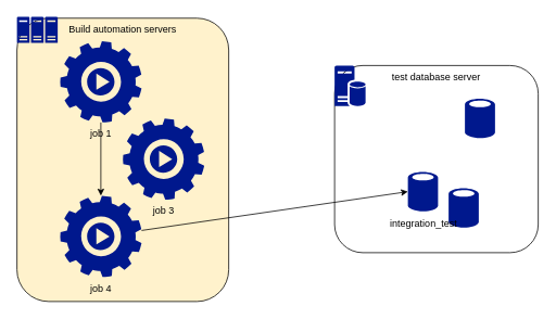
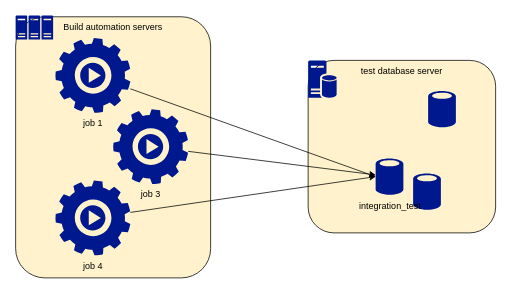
  <mxCell id="0" />
  <mxCell id="1" parent="0" />
- <mxCell id="2" value="test database server" style="rounded=1;whiteSpace=wrap;html=1;verticalAlign=top;" vertex="1" parent="1"><mxGeometry x="410" y="80" width="250" height="230" as="geometry" /></mxCell>
+ <mxCell id="2" value="test database server" style="rounded=1;whiteSpace=wrap;html=1;verticalAlign=top;fillColor=#fff2cc;" vertex="1" parent="1"><mxGeometry x="410" y="80" width="250" height="230" as="geometry" /></mxCell>
  <mxCell id="3" value="" style="sketch=0;aspect=fixed;pointerEvents=1;shadow=0;dashed=0;html=1;strokeColor=none;labelPosition=center;verticalLabelPosition=bottom;verticalAlign=top;align=center;fillColor=#00188D;shape=mxgraph.mscae.enterprise.database_server" vertex="1" parent="1"><mxGeometry x="410" y="80" width="38" height="50" as="geometry" /></mxCell>
  <mxCell id="4" value="" style="sketch=0;aspect=fixed;pointerEvents=1;shadow=0;dashed=0;html=1;strokeColor=none;labelPosition=center;verticalLabelPosition=bottom;verticalAlign=top;align=center;fillColor=#00188D;shape=mxgraph.mscae.enterprise.database_generic" vertex="1" parent="1"><mxGeometry x="550" y="230" width="37" height="50" as="geometry" /></mxCell>
  <mxCell id="5" value="&lt;div&gt;integration_test&lt;/div&gt;" style="sketch=0;aspect=fixed;pointerEvents=1;shadow=0;dashed=0;html=1;strokeColor=none;labelPosition=center;verticalLabelPosition=bottom;verticalAlign=top;align=center;fillColor=#00188D;shape=mxgraph.mscae.enterprise.database_generic" vertex="1" parent="1"><mxGeometry x="500" y="210" width="37" height="50" as="geometry" /></mxCell>
  <mxCell id="6" value="" style="sketch=0;aspect=fixed;pointerEvents=1;shadow=0;dashed=0;html=1;strokeColor=none;labelPosition=center;verticalLabelPosition=bottom;verticalAlign=top;align=center;fillColor=#00188D;shape=mxgraph.mscae.enterprise.database_generic" vertex="1" parent="1"><mxGeometry x="570" y="120" width="37" height="50" as="geometry" /></mxCell>
  <mxCell id="7" value="Build automation servers" style="rounded=1;whiteSpace=wrap;html=1;verticalAlign=top;fillColor=#fff2cc;" vertex="1" parent="1"><mxGeometry x="20" y="21.86" width="260" height="348.14" as="geometry" /></mxCell>
  <mxCell id="8" value="" style="sketch=0;aspect=fixed;pointerEvents=1;shadow=0;dashed=0;html=1;strokeColor=none;labelPosition=center;verticalLabelPosition=bottom;verticalAlign=top;align=center;fillColor=#00188D;shape=mxgraph.mscae.enterprise.server_farm" vertex="1" parent="1"><mxGeometry x="20" y="20" width="50" height="32" as="geometry" /></mxCell>
  <mxCell id="9" value="job 1" style="sketch=0;html=1;aspect=fixed;strokeColor=none;shadow=0;fillColor=#00188D;verticalAlign=top;labelPosition=center;verticalLabelPosition=bottom;shape=mxgraph.gcp2.play_gear" vertex="1" parent="1"><mxGeometry x="73" y="50.004" width="100" height="100" as="geometry" /></mxCell>
+ <mxCell id="10" style="rounded=0;orthogonalLoop=1;jettySize=auto;html=1;strokeColor=default;" edge="1" parent="1" source="11" target="5"><mxGeometry relative="1" as="geometry" /></mxCell>
  <mxCell id="11" value="&lt;div&gt;job 3&lt;/div&gt;" style="sketch=0;html=1;aspect=fixed;strokeColor=none;shadow=0;fillColor=#00188D;verticalAlign=top;labelPosition=center;verticalLabelPosition=bottom;shape=mxgraph.gcp2.play_gear" vertex="1" parent="1"><mxGeometry x="150" y="145.002" width="100" height="100" as="geometry" /></mxCell>
  <mxCell id="12" value="job 4" style="sketch=0;html=1;aspect=fixed;strokeColor=none;shadow=0;fillColor=#00188D;verticalAlign=top;labelPosition=center;verticalLabelPosition=bottom;shape=mxgraph.gcp2.play_gear" vertex="1" parent="1"><mxGeometry x="73" y="240" width="100" height="100" as="geometry" /></mxCell>
- <mxCell id="13" style="rounded=0;orthogonalLoop=1;jettySize=auto;html=1;" edge="1" parent="1" source="9" target="12"><mxGeometry relative="1" as="geometry" /></mxCell>
+ <mxCell id="13" style="rounded=0;orthogonalLoop=1;jettySize=auto;html=1;entryX=0;entryY=0.5;entryDx=0;entryDy=0;entryPerimeter=0;" edge="1" parent="1" source="9" target="5"><mxGeometry relative="1" as="geometry" /></mxCell>
  <mxCell id="14" style="rounded=0;orthogonalLoop=1;jettySize=auto;html=1;entryX=0;entryY=0.5;entryDx=0;entryDy=0;entryPerimeter=0;" edge="1" parent="1" source="12" target="5"><mxGeometry relative="1" as="geometry" /></mxCell>
